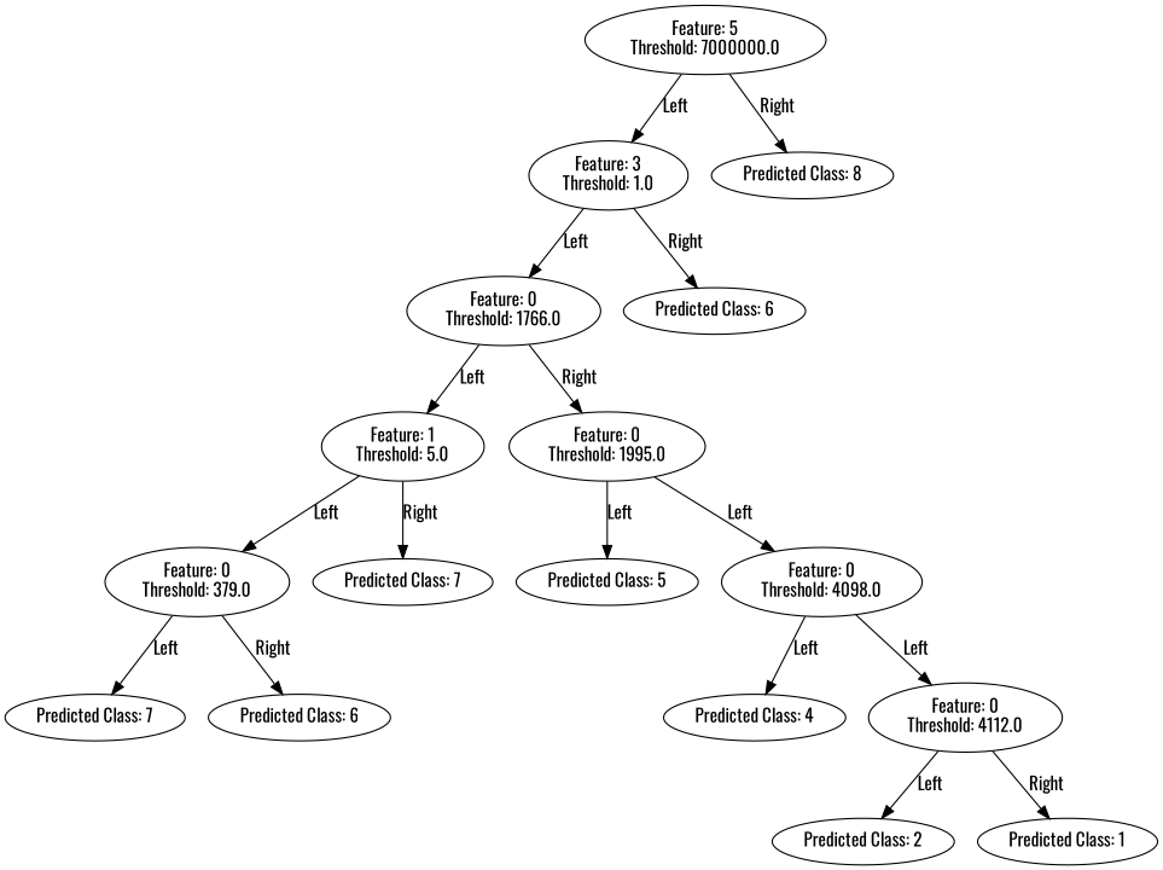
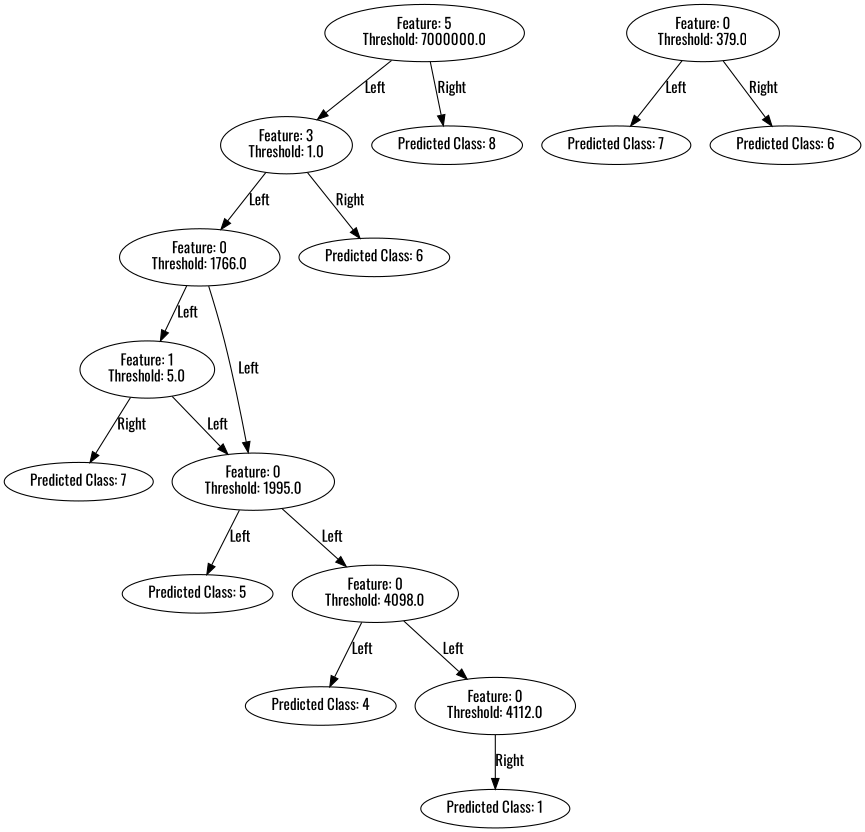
  digraph {
    fontname=Oswald
    node [fontname=Oswald]
    edge [fontname=Oswald]
    n1 [label="Feature: 5\nThreshold: 7000000.0"]
    n2 [label="Feature: 3\nThreshold: 1.0"]
    n3 [label="Predicted Class: 8"]
    n4 [label="Feature: 0\nThreshold: 1766.0"]
    n5 [label="Predicted Class: 6"]
    n6 [label="Feature: 1\nThreshold: 5.0"]
    n7 [label="Feature: 0\nThreshold: 1995.0"]
    n8 [label="Feature: 0\nThreshold: 379.0"]
    n9 [label="Predicted Class: 7"]
    n10 [label="Predicted Class: 5"]
    n11 [label="Feature: 0\nThreshold: 4098.0"]
    n12 [label="Predicted Class: 7"]
    n13 [label="Predicted Class: 6"]
    n14 [label="Predicted Class: 4"]
    n15 [label="Feature: 0\nThreshold: 4112.0"]
-   n16 [label="Predicted Class: 2"]
    n17 [label="Predicted Class: 1"]
    n1 -> n2 [label=Left]
    n1 -> n3 [label=Right]
    n2 -> n4 [label=Left]
    n2 -> n5 [label=Right]
    n4 -> n6 [label=Left]
-   n4 -> n7 [label=Right]
-   n6 -> n8 [label=Left]
+   n4 -> n7 [label=Left]
+   n6 -> n7 [label=Left]
    n6 -> n9 [label=Right]
    n7 -> n10 [label=Left]
    n7 -> n11 [label=Left]
    n8 -> n12 [label=Left]
    n8 -> n13 [label=Right]
    n11 -> n14 [label=Left]
    n11 -> n15 [label=Left]
-   n15 -> n16 [label=Left]
    n15 -> n17 [label=Right]
  }
